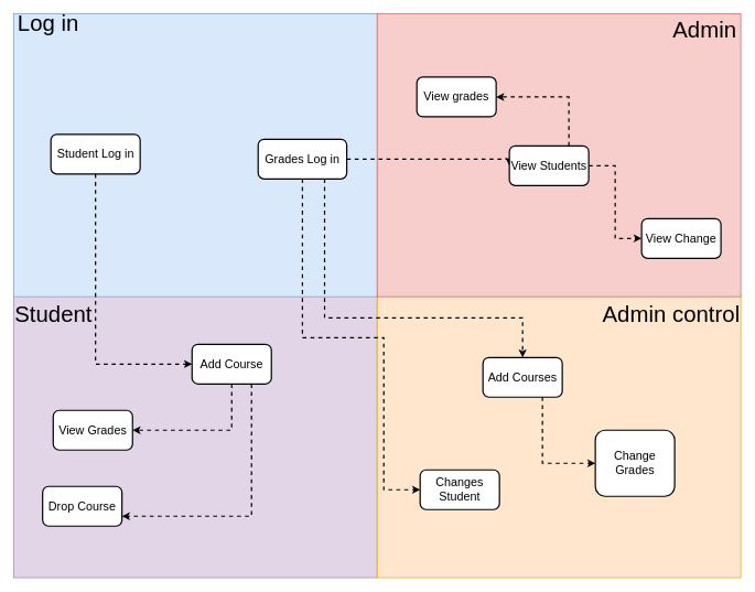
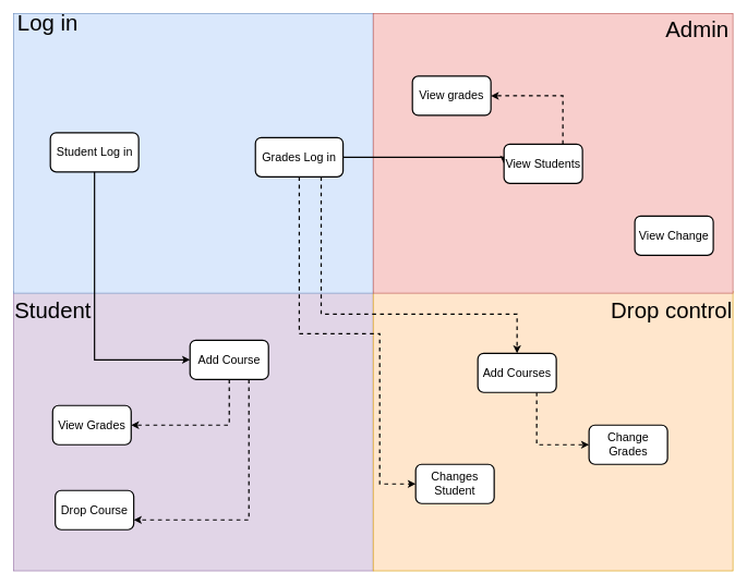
  <mxCell id="0" />
  <mxCell id="1" parent="0" />
  <mxCell id="2" value="&lt;div style=&quot;text-align: center&quot;&gt;&lt;br&gt;&lt;/div&gt;" style="rounded=0;whiteSpace=wrap;html=1;labelPosition=left;verticalLabelPosition=top;align=right;verticalAlign=bottom;horizontal=1;fillColor=#e1d5e7;strokeColor=#9673a6;" vertex="1" parent="1"><mxGeometry y="445" width="550" height="428" as="geometry" x="20" /></mxCell>
  <mxCell id="3" value="&lt;div style=&quot;text-align: center&quot;&gt;&lt;br&gt;&lt;/div&gt;" style="rounded=0;whiteSpace=wrap;html=1;labelPosition=left;verticalLabelPosition=top;align=right;verticalAlign=bottom;horizontal=1;fillColor=#ffe6cc;strokeColor=#d79b00;" vertex="1" parent="1"><mxGeometry x="570" y="445" width="550" height="428" as="geometry" /></mxCell>
  <mxCell id="4" value="&lt;div style=&quot;text-align: center&quot;&gt;&lt;br&gt;&lt;/div&gt;" style="rounded=0;whiteSpace=wrap;html=1;labelPosition=left;verticalLabelPosition=top;align=right;verticalAlign=bottom;horizontal=1;fillColor=#dae8fc;strokeColor=#6c8ebf;" vertex="1" parent="1"><mxGeometry width="550" height="428" as="geometry" x="20" y="20" /></mxCell>
  <mxCell id="5" value="&lt;div style=&quot;text-align: center&quot;&gt;&lt;br&gt;&lt;/div&gt;" style="rounded=0;whiteSpace=wrap;html=1;labelPosition=left;verticalLabelPosition=top;align=right;verticalAlign=bottom;horizontal=1;fillColor=#f8cecc;strokeColor=#b85450;" vertex="1" parent="1"><mxGeometry x="570" width="550" height="428" as="geometry" y="20" /></mxCell>
  <mxCell id="6" value="&lt;div style=&quot;text-align: center; font-size: 34px;&quot;&gt;&lt;span style=&quot;font-size: 34px;&quot;&gt;Log in&amp;nbsp;&lt;/span&gt;&lt;/div&gt;" style="text;html=1;resizable=0;autosize=1;align=center;verticalAlign=middle;points=[];fillColor=none;strokeColor=none;rounded=0;dashed=1;fontSize=34;labelPosition=center;verticalLabelPosition=middle;" vertex="1" parent="1"><mxGeometry x="52.5" y="26" width="48" height="18" as="geometry" /></mxCell>
- <mxCell id="7" style="edgeStyle=orthogonalEdgeStyle;rounded=0;orthogonalLoop=1;jettySize=auto;html=1;exitX=1;exitY=0.5;exitDx=0;exitDy=0;entryX=0;entryY=0.5;entryDx=0;entryDy=0;dashed=1;strokeWidth=2;fontSize=18;" edge="1" parent="1" source="10" target="28"><mxGeometry relative="1" as="geometry"><Array as="points"><mxPoint x="770" y="240" /></Array></mxGeometry></mxCell>
+ <mxCell id="7" style="edgeStyle=orthogonalEdgeStyle;rounded=0;orthogonalLoop=1;jettySize=auto;html=1;exitX=1;exitY=0.5;exitDx=0;exitDy=0;entryX=0;entryY=0.5;entryDx=0;entryDy=0;dashed=0;strokeWidth=2;fontSize=18;" edge="1" parent="1" source="10" target="28"><mxGeometry relative="1" as="geometry"><Array as="points"><mxPoint x="770" y="240" /></Array></mxGeometry></mxCell>
  <mxCell id="8" style="edgeStyle=orthogonalEdgeStyle;rounded=0;orthogonalLoop=1;jettySize=auto;html=1;exitX=0.5;exitY=1;exitDx=0;exitDy=0;entryX=0;entryY=0.5;entryDx=0;entryDy=0;dashed=1;strokeWidth=2;fontSize=18;" edge="1" parent="1" source="10" target="29"><mxGeometry relative="1" as="geometry"><Array as="points"><mxPoint x="457" y="510" /><mxPoint x="580" y="510" /><mxPoint x="580" y="740" /></Array></mxGeometry></mxCell>
  <mxCell id="9" style="edgeStyle=orthogonalEdgeStyle;rounded=0;orthogonalLoop=1;jettySize=auto;html=1;exitX=0.75;exitY=1;exitDx=0;exitDy=0;entryX=0.5;entryY=0;entryDx=0;entryDy=0;dashed=1;strokeWidth=2;fontSize=18;" edge="1" parent="1" source="10" target="18"><mxGeometry relative="1" as="geometry"><Array as="points"><mxPoint x="490" y="480" /><mxPoint x="790" y="480" /></Array></mxGeometry></mxCell>
  <mxCell id="10" value="Grades Log in" style="rounded=1;whiteSpace=wrap;html=1;strokeWidth=2;fontSize=18;align=center;" vertex="1" parent="1"><mxGeometry x="390" y="210" width="134" height="60" as="geometry" /></mxCell>
- <mxCell id="11" style="edgeStyle=orthogonalEdgeStyle;rounded=0;orthogonalLoop=1;jettySize=auto;html=1;exitX=0.5;exitY=1;exitDx=0;exitDy=0;entryX=0;entryY=0.5;entryDx=0;entryDy=0;dashed=1;strokeWidth=2;fontSize=18;" edge="1" parent="1" source="12" target="21"><mxGeometry relative="1" as="geometry" /></mxCell>
+ <mxCell id="11" style="edgeStyle=orthogonalEdgeStyle;rounded=0;orthogonalLoop=1;jettySize=auto;html=1;exitX=0.5;exitY=1;exitDx=0;exitDy=0;entryX=0;entryY=0.5;entryDx=0;entryDy=0;dashed=0;strokeWidth=2;fontSize=18;" edge="1" parent="1" source="12" target="21"><mxGeometry relative="1" as="geometry" /></mxCell>
  <mxCell id="12" value="Student Log in" style="rounded=1;whiteSpace=wrap;html=1;strokeWidth=2;fontSize=18;align=center;" vertex="1" parent="1"><mxGeometry x="76.5" y="202.5" width="135" height="60" as="geometry" /></mxCell>
  <mxCell id="13" value="&lt;div style=&quot;text-align: center ; font-size: 34px&quot;&gt;Admin&lt;/div&gt;" style="text;html=1;resizable=0;autosize=1;align=center;verticalAlign=middle;points=[];fillColor=none;strokeColor=none;rounded=0;dashed=1;fontSize=34;labelPosition=center;verticalLabelPosition=middle;" vertex="1" parent="1"><mxGeometry x="1010" width="110" height="50" as="geometry" y="20" /></mxCell>
  <mxCell id="14" value="&lt;div style=&quot;text-align: center ; font-size: 34px&quot;&gt;&lt;span style=&quot;font-size: 34px&quot;&gt;Student&lt;/span&gt;&lt;/div&gt;" style="text;html=1;resizable=0;autosize=1;align=left;verticalAlign=middle;points=[];fillColor=none;strokeColor=none;rounded=0;dashed=1;fontSize=34;labelPosition=center;verticalLabelPosition=middle;" vertex="1" parent="1"><mxGeometry y="450" width="130" height="50" as="geometry" x="20" /></mxCell>
- <mxCell id="15" value="&lt;div style=&quot;text-align: left ; font-size: 34px&quot;&gt;&lt;span style=&quot;font-size: 34px&quot;&gt;Admin control&lt;/span&gt;&lt;/div&gt;" style="text;html=1;resizable=0;autosize=1;align=right;verticalAlign=middle;points=[];fillColor=none;strokeColor=none;rounded=0;dashed=1;fontSize=34;labelPosition=center;verticalLabelPosition=middle;" vertex="1" parent="1"><mxGeometry x="900" y="450" width="220" height="50" as="geometry" /></mxCell>
- <mxCell id="16" value="Change Grades" style="rounded=1;whiteSpace=wrap;html=1;strokeWidth=2;fontSize=18;align=center;" vertex="1" parent="1"><mxGeometry x="900" y="650" width="120" height="100" as="geometry" /></mxCell>
+ <mxCell id="15" value="&lt;div style=&quot;text-align: left ; font-size: 34px&quot;&gt;&lt;span style=&quot;font-size: 34px&quot;&gt;Drop control&lt;/span&gt;&lt;/div&gt;" style="text;html=1;resizable=0;autosize=1;align=right;verticalAlign=middle;points=[];fillColor=none;strokeColor=none;rounded=0;dashed=1;fontSize=34;labelPosition=center;verticalLabelPosition=middle;" vertex="1" parent="1"><mxGeometry x="900" y="450" width="220" height="50" as="geometry" /></mxCell>
+ <mxCell id="16" value="Change Grades" style="rounded=1;whiteSpace=wrap;html=1;strokeWidth=2;fontSize=18;align=center;" vertex="1" parent="1"><mxGeometry x="900" y="650" width="120" height="60" as="geometry" /></mxCell>
  <mxCell id="17" style="edgeStyle=orthogonalEdgeStyle;rounded=0;orthogonalLoop=1;jettySize=auto;html=1;exitX=0.75;exitY=1;exitDx=0;exitDy=0;entryX=0;entryY=0.5;entryDx=0;entryDy=0;dashed=1;strokeWidth=2;fontSize=18;" edge="1" parent="1" source="18" target="16"><mxGeometry relative="1" as="geometry" /></mxCell>
  <mxCell id="18" value="Add Courses&lt;br&gt;" style="rounded=1;whiteSpace=wrap;html=1;strokeWidth=2;fontSize=18;align=center;" vertex="1" parent="1"><mxGeometry x="730" y="540" width="120" height="60" as="geometry" /></mxCell>
  <mxCell id="19" style="edgeStyle=orthogonalEdgeStyle;rounded=0;orthogonalLoop=1;jettySize=auto;html=1;exitX=0.75;exitY=1;exitDx=0;exitDy=0;entryX=1;entryY=0.75;entryDx=0;entryDy=0;dashed=1;strokeWidth=2;fontSize=18;" edge="1" parent="1" source="21" target="22"><mxGeometry relative="1" as="geometry" /></mxCell>
  <mxCell id="20" style="edgeStyle=orthogonalEdgeStyle;rounded=0;orthogonalLoop=1;jettySize=auto;html=1;exitX=0.5;exitY=1;exitDx=0;exitDy=0;entryX=1;entryY=0.5;entryDx=0;entryDy=0;dashed=1;strokeWidth=2;fontSize=18;" edge="1" parent="1" source="21" target="23"><mxGeometry relative="1" as="geometry" /></mxCell>
  <mxCell id="21" value="Add Course" style="rounded=1;whiteSpace=wrap;html=1;strokeWidth=2;fontSize=18;align=center;" vertex="1" parent="1"><mxGeometry x="290" y="520" width="120" height="60" as="geometry" /></mxCell>
- <mxCell id="22" value="Drop Course" style="rounded=1;whiteSpace=wrap;html=1;strokeWidth=2;fontSize=18;align=center;" vertex="1" parent="1"><mxGeometry x="64" y="735" width="120" height="60" as="geometry" /></mxCell>
+ <mxCell id="22" value="Drop Course" style="rounded=1;whiteSpace=wrap;html=1;strokeWidth=2;fontSize=18;align=center;" vertex="1" parent="1"><mxGeometry x="84" y="750" width="120" height="60" as="geometry" /></mxCell>
  <mxCell id="23" value="View Grades" style="rounded=1;whiteSpace=wrap;html=1;strokeWidth=2;fontSize=18;align=center;" vertex="1" parent="1"><mxGeometry x="80" y="620" width="120" height="60" as="geometry" /></mxCell>
  <mxCell id="24" value="View grades" style="rounded=1;whiteSpace=wrap;html=1;strokeWidth=2;fontSize=18;align=center;" vertex="1" parent="1"><mxGeometry x="630" y="116" width="120" height="60" as="geometry" /></mxCell>
  <mxCell id="25" value="View Change" style="rounded=1;whiteSpace=wrap;html=1;strokeWidth=2;fontSize=18;align=center;" vertex="1" parent="1"><mxGeometry x="970" y="330" width="120" height="60" as="geometry" /></mxCell>
  <mxCell id="26" style="edgeStyle=orthogonalEdgeStyle;rounded=0;orthogonalLoop=1;jettySize=auto;html=1;exitX=0.75;exitY=0;exitDx=0;exitDy=0;entryX=1;entryY=0.5;entryDx=0;entryDy=0;dashed=1;strokeWidth=2;fontSize=18;" edge="1" parent="1" source="28" target="24"><mxGeometry relative="1" as="geometry" /></mxCell>
- <mxCell id="27" style="edgeStyle=orthogonalEdgeStyle;rounded=0;orthogonalLoop=1;jettySize=auto;html=1;exitX=1;exitY=0.5;exitDx=0;exitDy=0;entryX=0;entryY=0.5;entryDx=0;entryDy=0;dashed=1;strokeWidth=2;fontSize=18;" edge="1" parent="1" source="28" target="25"><mxGeometry relative="1" as="geometry" /></mxCell>
  <mxCell id="28" value="View Students" style="rounded=1;whiteSpace=wrap;html=1;strokeWidth=2;fontSize=18;align=center;" vertex="1" parent="1"><mxGeometry x="770" y="220" width="120" height="60" as="geometry" /></mxCell>
  <mxCell id="29" value="Changes Student" style="rounded=1;whiteSpace=wrap;html=1;strokeWidth=2;fontSize=18;align=center;" vertex="1" parent="1"><mxGeometry x="635" y="710" width="120" height="60" as="geometry" /></mxCell>
